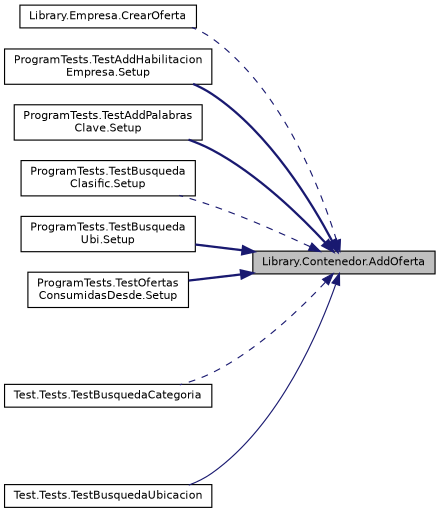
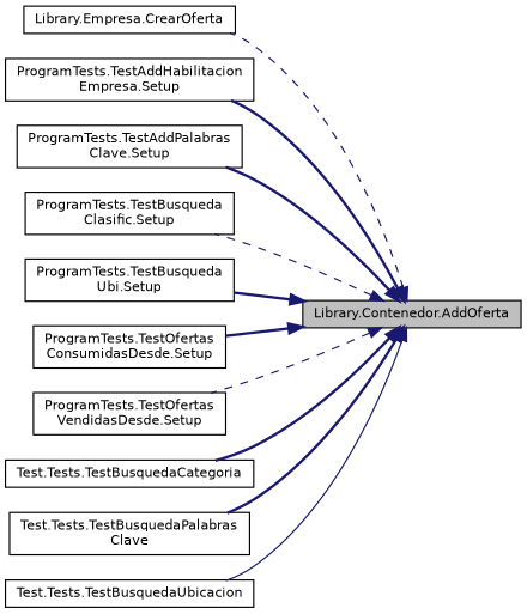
  digraph {
    rankdir=RL
    node [color=black fillcolor=white fontname=Helvetica fontsize=10 shape=record style=filled]
    edge [color=midnightblue dir=back fontname=Helvetica fontsize=10 labelfontname=Helvetica labelfontsize=10 style=bold]
    n1 [fillcolor=grey75 fontcolor=black height=0.2 label="Library.Contenedor.AddOferta" width=0.4]
    n2 [height=0.2 label="Library.Empresa.CrearOferta" width=0.4]
    n3 [height=0.2 label="ProgramTests.TestAddHabilitacion\lEmpresa.Setup" width=0.4]
    n4 [height=0.2 label="ProgramTests.TestAddPalabras\lClave.Setup" width=0.4]
    n5 [height=0.2 label="ProgramTests.TestBusqueda\lClasific.Setup" width=0.4]
    n6 [height=0.2 label="ProgramTests.TestBusqueda\lUbi.Setup" width=0.4]
    n7 [height=0.2 label="ProgramTests.TestOfertas\lConsumidasDesde.Setup" width=0.4]
+   n8 [height=0.2 label="ProgramTests.TestOfertas\lVendidasDesde.Setup" width=0.4]
    n9 [height=0.2 label="Test.Tests.TestBusquedaCategoria" width=0.4]
+   n10 [height=0.2 label="Test.Tests.TestBusquedaPalabras\lClave" width=0.4]
    n11 [height=0.2 label="Test.Tests.TestBusquedaUbicacion" width=0.4]
    n1 -> n2 [style=dashed]
    n1 -> n3
    n1 -> n4
    n1 -> n5 [style=dashed]
    n1 -> n6
    n1 -> n7
-   n1 -> n9 [style=dashed]
+   n1 -> n8 [style=dashed]
+   n1 -> n9
+   n1 -> n10
    n1 -> n11 [style=solid]
  }
